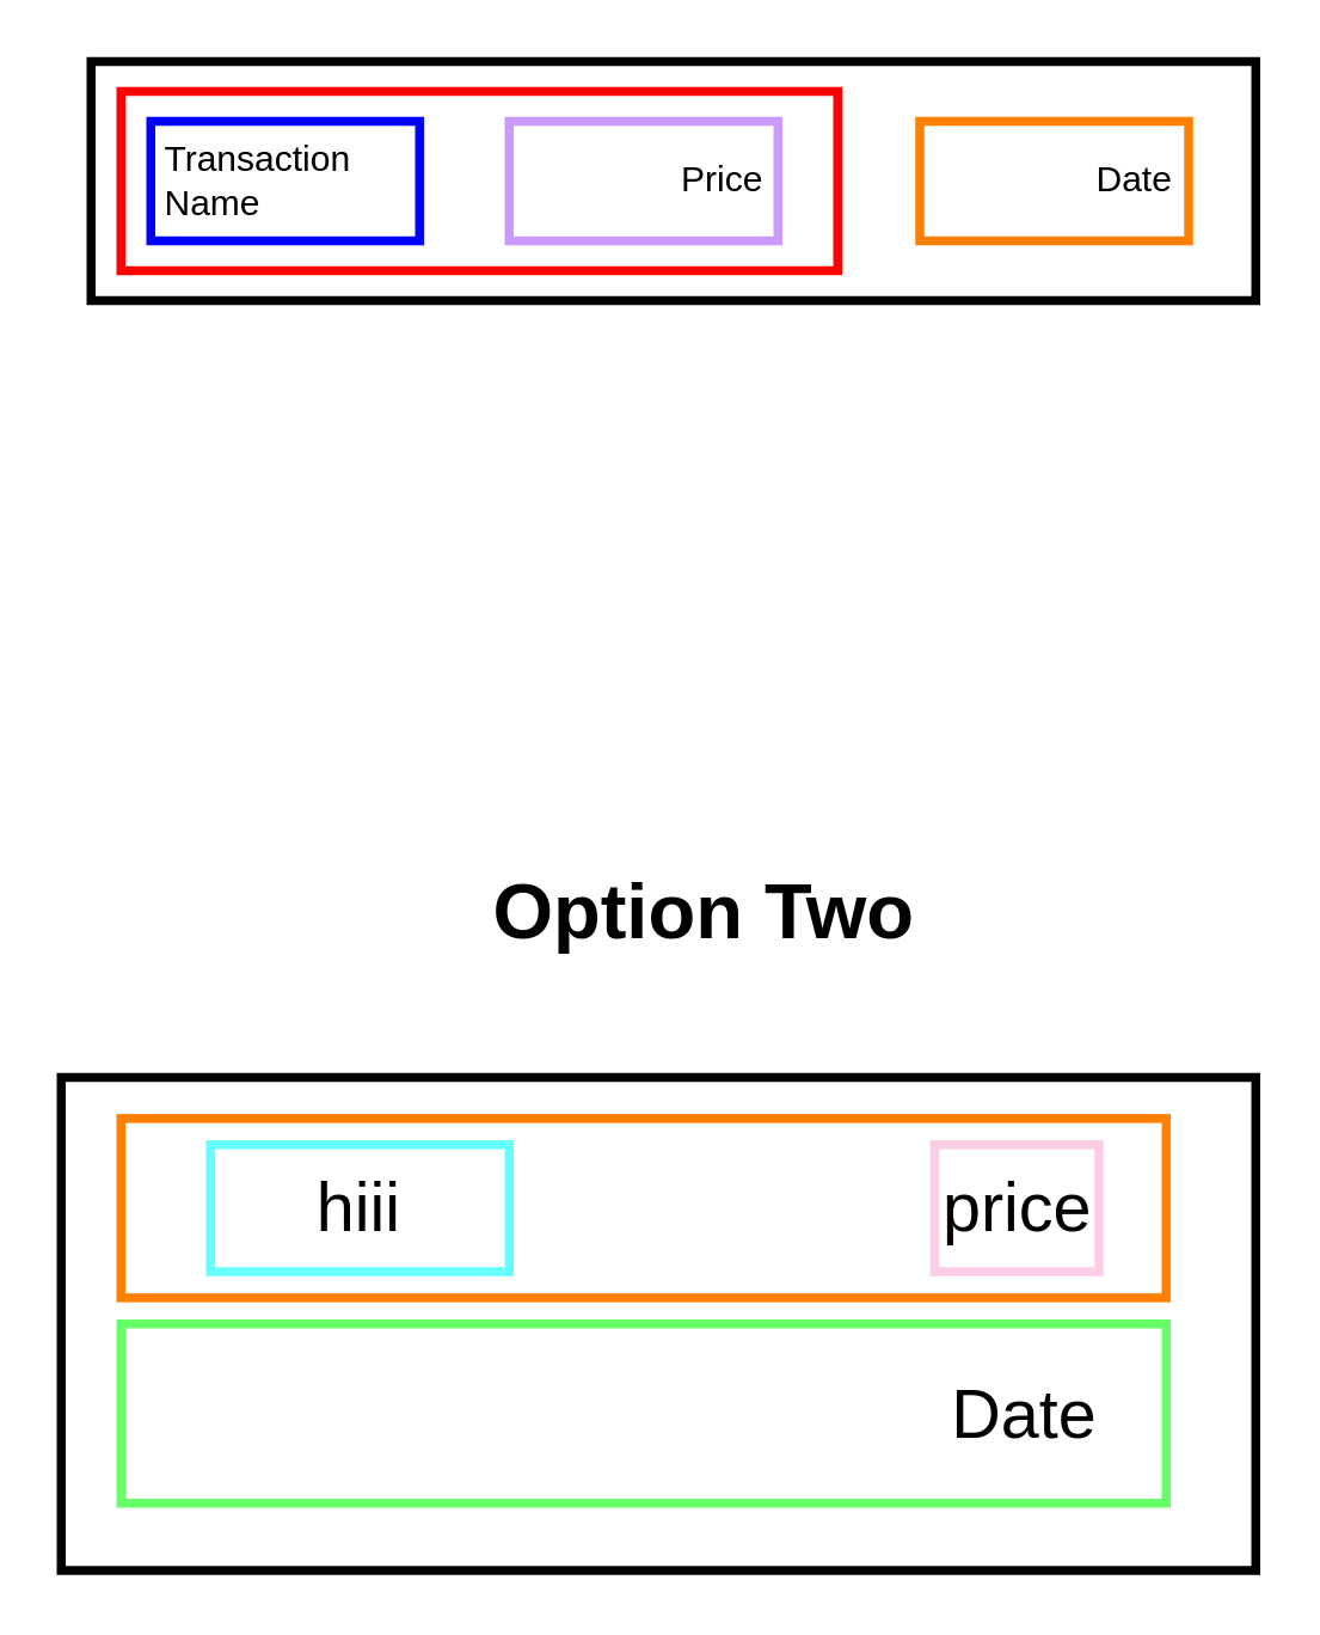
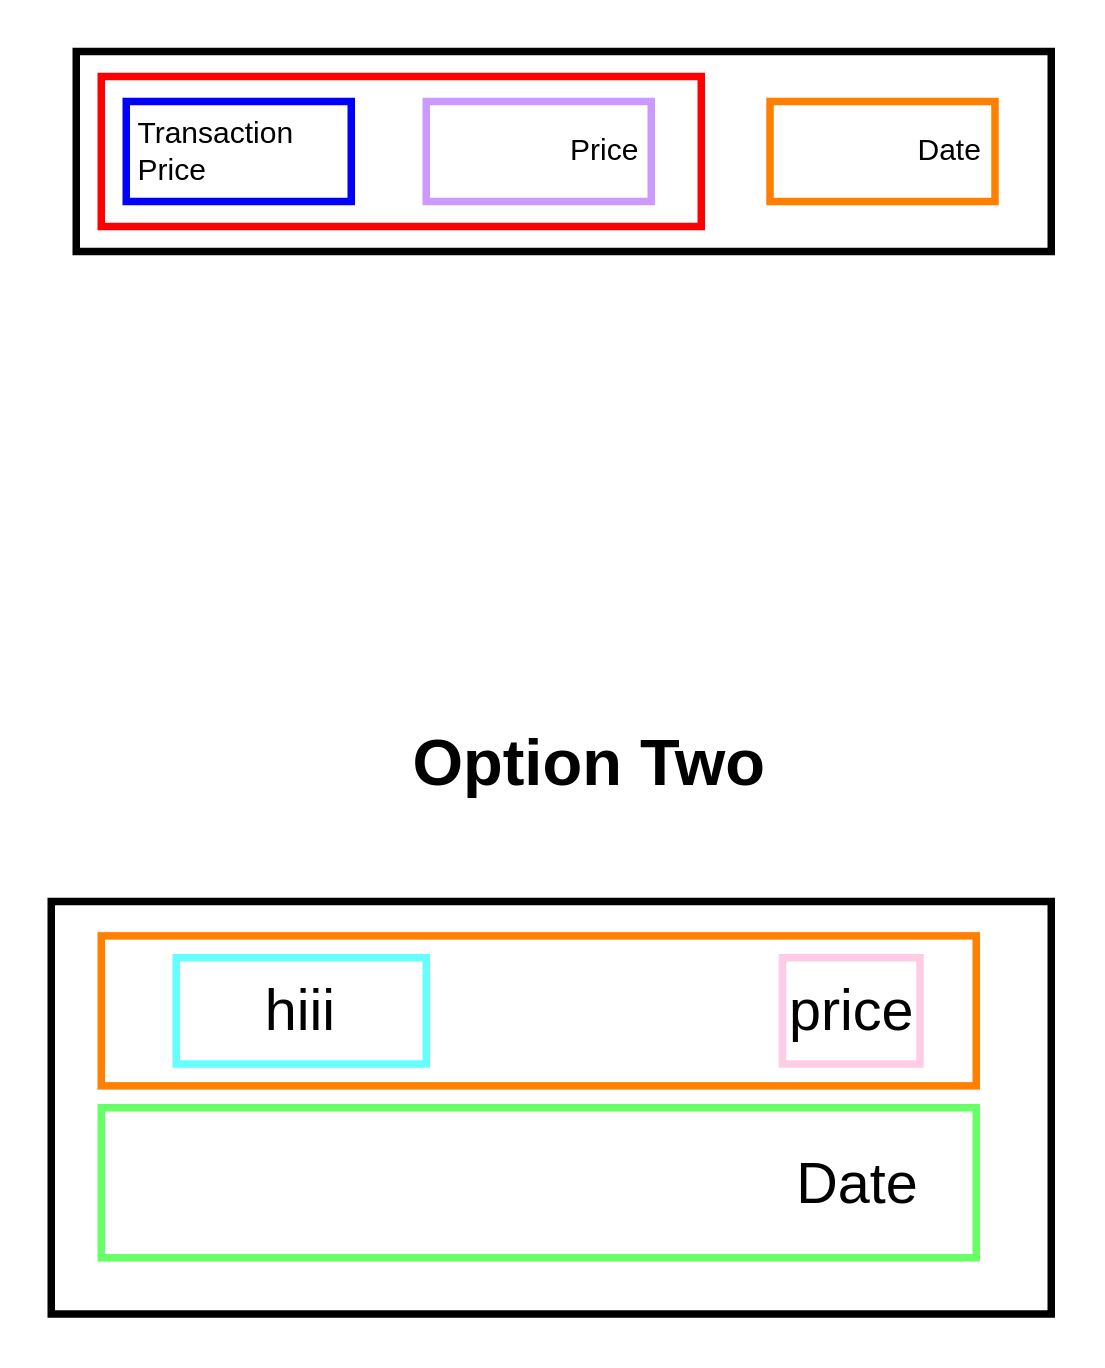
  <mxCell id="0" />
  <mxCell id="1" parent="0" />
  <mxCell id="2" value="&lt;b&gt;&lt;font style=&quot;font-size: 26px;&quot;&gt;Option Two&lt;/font&gt;&lt;/b&gt;" style="text;html=1;align=center;verticalAlign=middle;resizable=0;points=[];autosize=1;strokeColor=none;fillColor=none;fontSize=23;" parent="1" vertex="1"><mxGeometry x="155" y="290" width="160" height="30" as="geometry" /></mxCell>
  <mxCell id="3" value="" style="rounded=0;whiteSpace=wrap;html=1;strokeWidth=3;" parent="1" vertex="1"><mxGeometry x="20" y="360" width="400" height="165" as="geometry" /></mxCell>
  <mxCell id="4" value="" style="rounded=0;whiteSpace=wrap;html=1;fontSize=23;strokeColor=#FF8000;strokeWidth=3;" parent="1" vertex="1"><mxGeometry x="40" y="373.75" width="350" height="60" as="geometry" /></mxCell>
  <mxCell id="5" value="&lt;span style=&quot;white-space: pre;&quot;&gt;&#09;&lt;/span&gt;&lt;span style=&quot;white-space: pre;&quot;&gt;&#09;&lt;/span&gt;&lt;span style=&quot;white-space: pre;&quot;&gt;&#09;&lt;/span&gt;&lt;span style=&quot;white-space: pre;&quot;&gt;&#09;&lt;/span&gt;&lt;span style=&quot;white-space: pre;&quot;&gt;&#09;&lt;/span&gt;Date" style="rounded=0;whiteSpace=wrap;html=1;fontSize=23;strokeWidth=3;strokeColor=#66FF66;" parent="1" vertex="1"><mxGeometry x="40" y="442.5" width="350" height="60" as="geometry" /></mxCell>
  <mxCell id="6" value="&lt;span style=&quot;font-size: 23px;&quot;&gt;hiii&lt;/span&gt;" style="rounded=0;whiteSpace=wrap;html=1;strokeColor=#66FFFF;strokeWidth=3;" parent="1" vertex="1"><mxGeometry x="70" y="382.5" width="100" height="42.5" as="geometry" /></mxCell>
  <mxCell id="7" value="&lt;span style=&quot;font-size: 23px;&quot;&gt;price&lt;/span&gt;" style="rounded=0;whiteSpace=wrap;html=1;strokeColor=#FFCCE6;strokeWidth=3;" parent="1" vertex="1"><mxGeometry x="312.5" y="382.5" width="55" height="42.5" as="geometry" /></mxCell>
  <mxCell id="8" value="" style="rounded=0;whiteSpace=wrap;html=1;strokeColor=#000000;strokeWidth=3;" parent="1" vertex="1"><mxGeometry x="30" y="20" width="390" height="80" as="geometry" /></mxCell>
  <mxCell id="9" value="" style="rounded=0;whiteSpace=wrap;html=1;strokeWidth=3;strokeColor=#FF0000;" parent="1" vertex="1"><mxGeometry x="40" y="30" width="240" height="60" as="geometry" /></mxCell>
- <mxCell id="10" value="Transaction&lt;span style=&quot;white-space: pre;&quot;&gt;&#09;&lt;/span&gt;&lt;br&gt;Name&lt;span style=&quot;white-space: pre;&quot;&gt;&#09;&lt;/span&gt;&lt;span style=&quot;white-space: pre;&quot;&gt;&#09;&lt;/span&gt;" style="rounded=0;whiteSpace=wrap;html=1;strokeWidth=3;strokeColor=#0000FF;" parent="1" vertex="1"><mxGeometry x="50" y="40" width="90" height="40" as="geometry" /></mxCell>
+ <mxCell id="10" value="Transaction&lt;span style=&quot;white-space: pre;&quot;&gt;&#09;&lt;/span&gt;&lt;br&gt;Price&lt;span style=&quot;white-space: pre;&quot;&gt;&#09;&lt;/span&gt;&lt;span style=&quot;white-space: pre;&quot;&gt;&#09;&lt;/span&gt;" style="rounded=0;whiteSpace=wrap;html=1;strokeWidth=3;strokeColor=#0000FF;" parent="1" vertex="1"><mxGeometry x="50" y="40" width="90" height="40" as="geometry" /></mxCell>
  <mxCell id="11" value="&lt;span style=&quot;white-space: pre;&quot;&gt;&#09;&lt;/span&gt;&lt;span style=&quot;white-space: pre;&quot;&gt;&#09;&lt;/span&gt;Price" style="rounded=0;whiteSpace=wrap;html=1;strokeWidth=3;strokeColor=#CC99FF;" parent="1" vertex="1"><mxGeometry x="170" y="40" width="90" height="40" as="geometry" /></mxCell>
  <mxCell id="12" value="&lt;span style=&quot;white-space: pre;&quot;&gt;&#09;&lt;/span&gt;&lt;span style=&quot;white-space: pre;&quot;&gt;&#09;&lt;/span&gt;Date" style="rounded=0;whiteSpace=wrap;html=1;strokeWidth=3;strokeColor=#FF8000;" parent="1" vertex="1"><mxGeometry x="307.5" y="40" width="90" height="40" as="geometry" /></mxCell>
